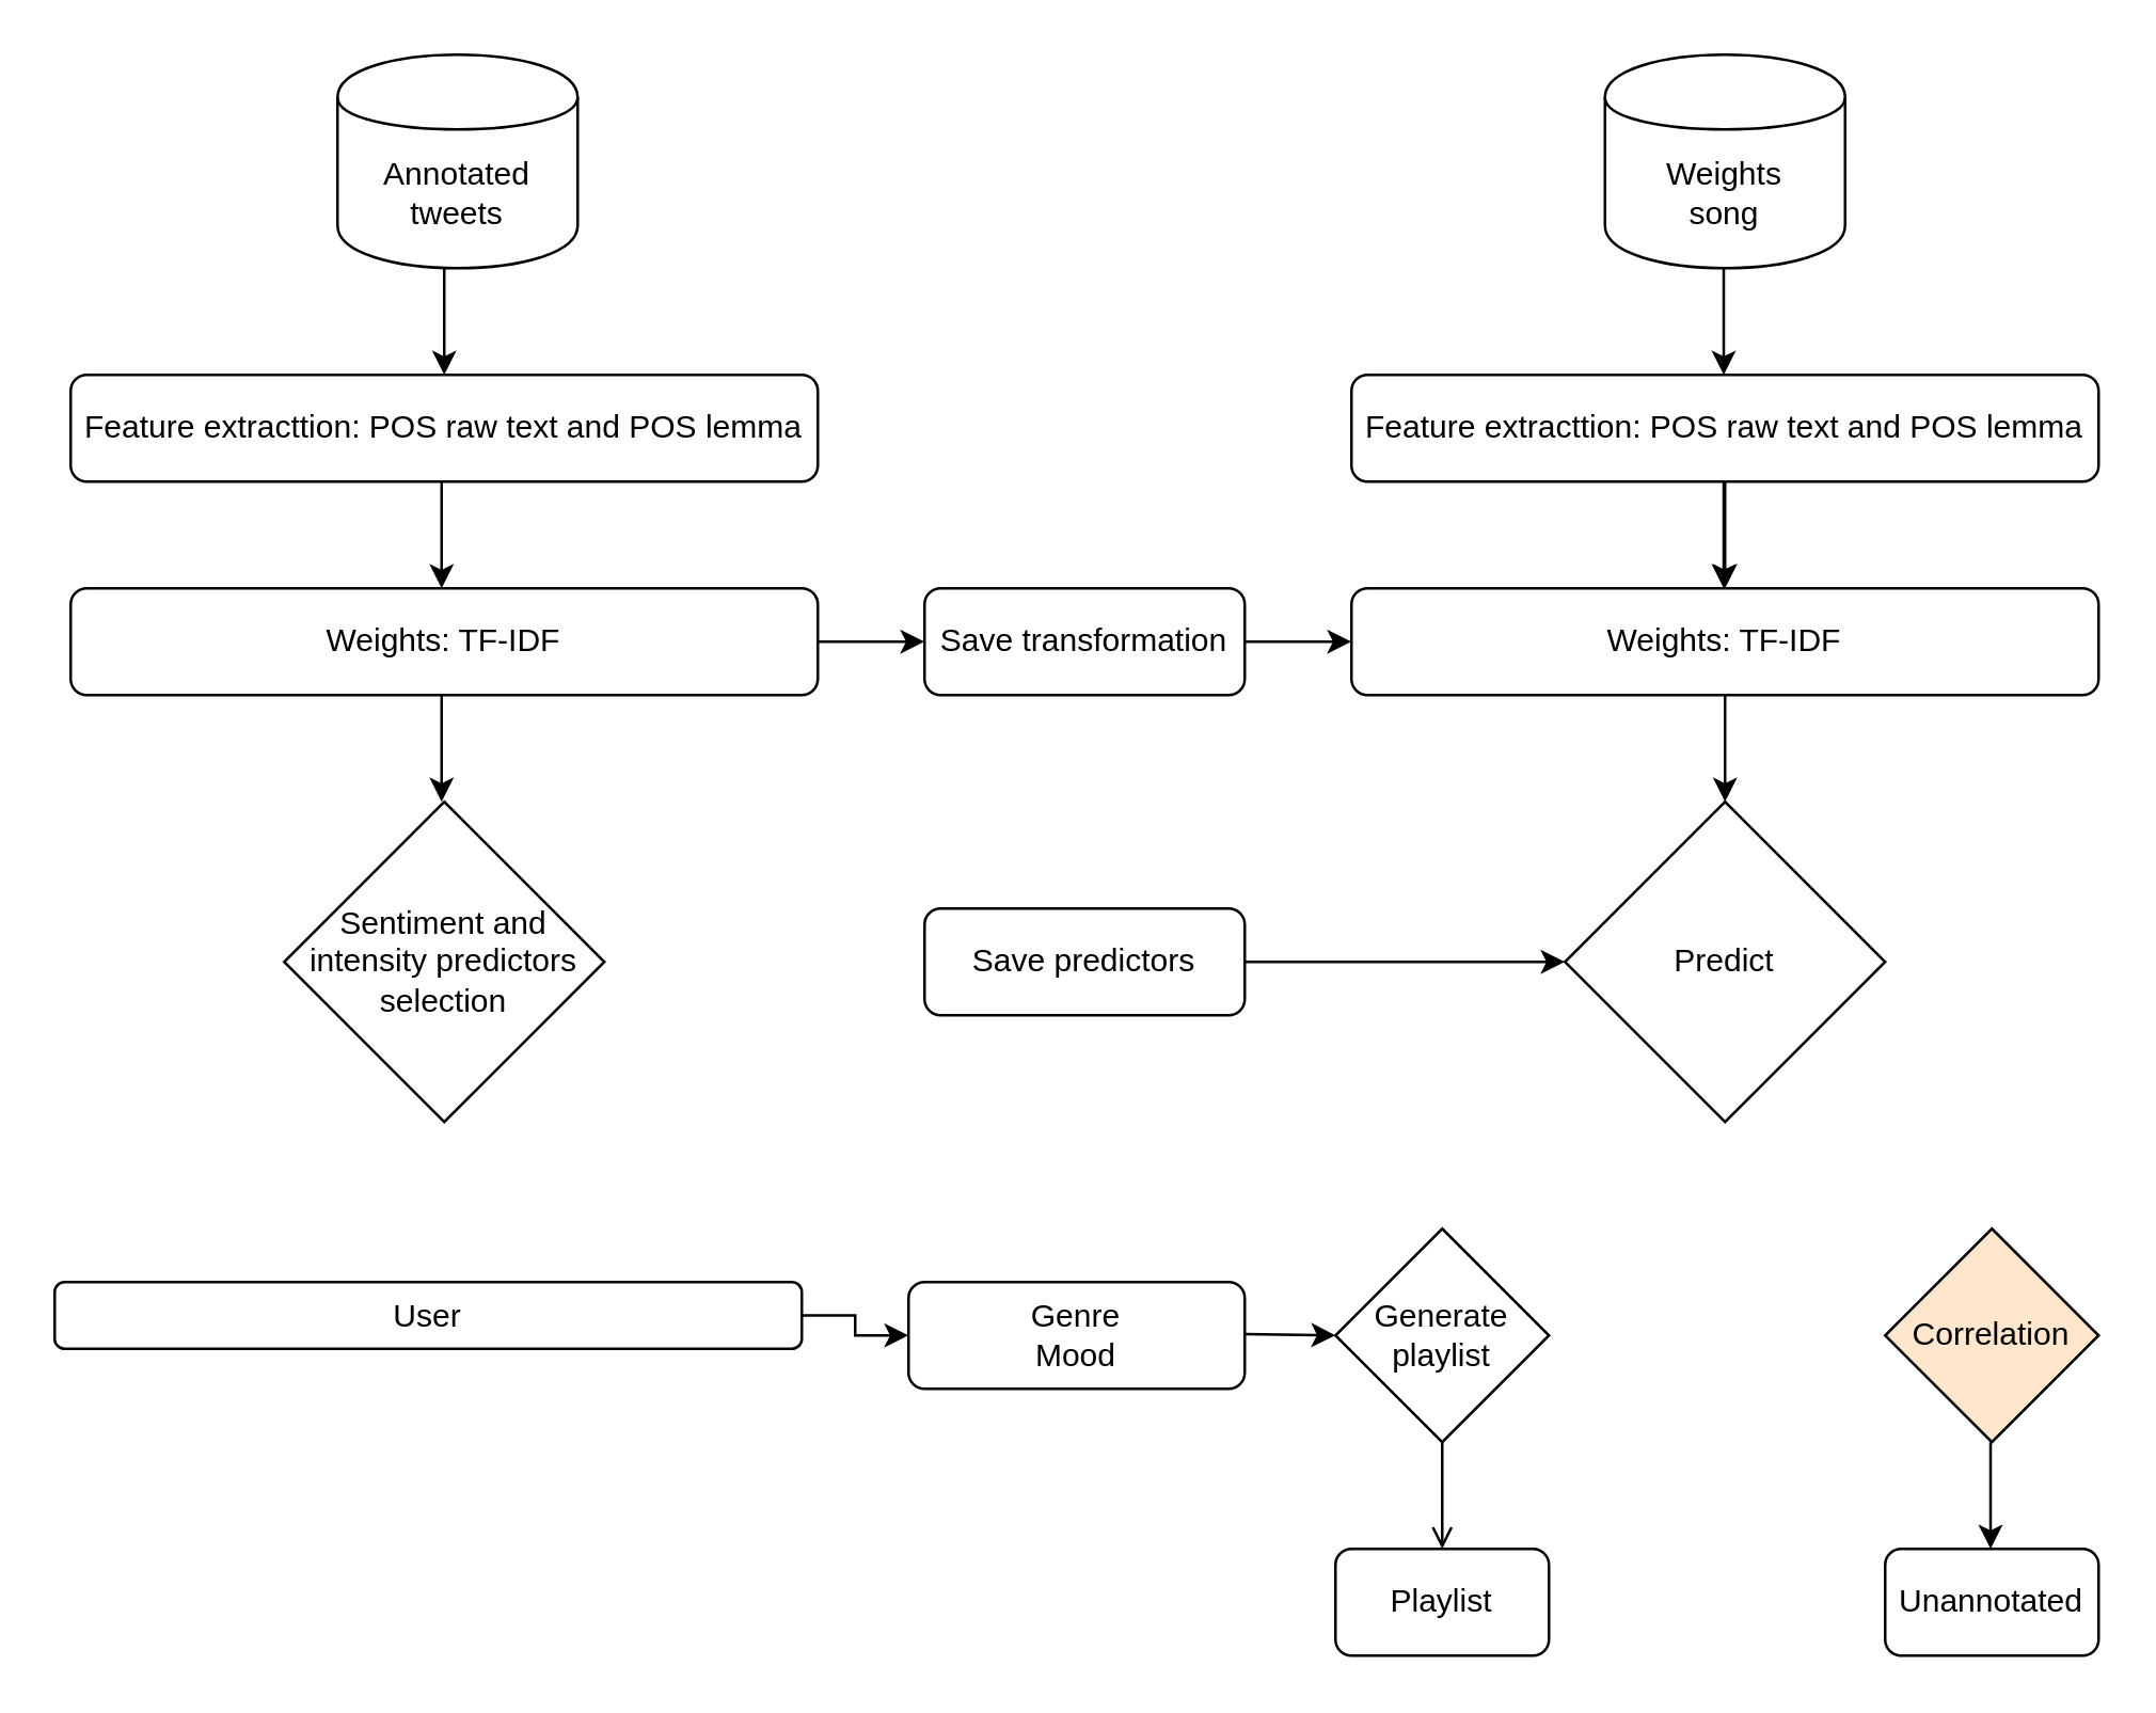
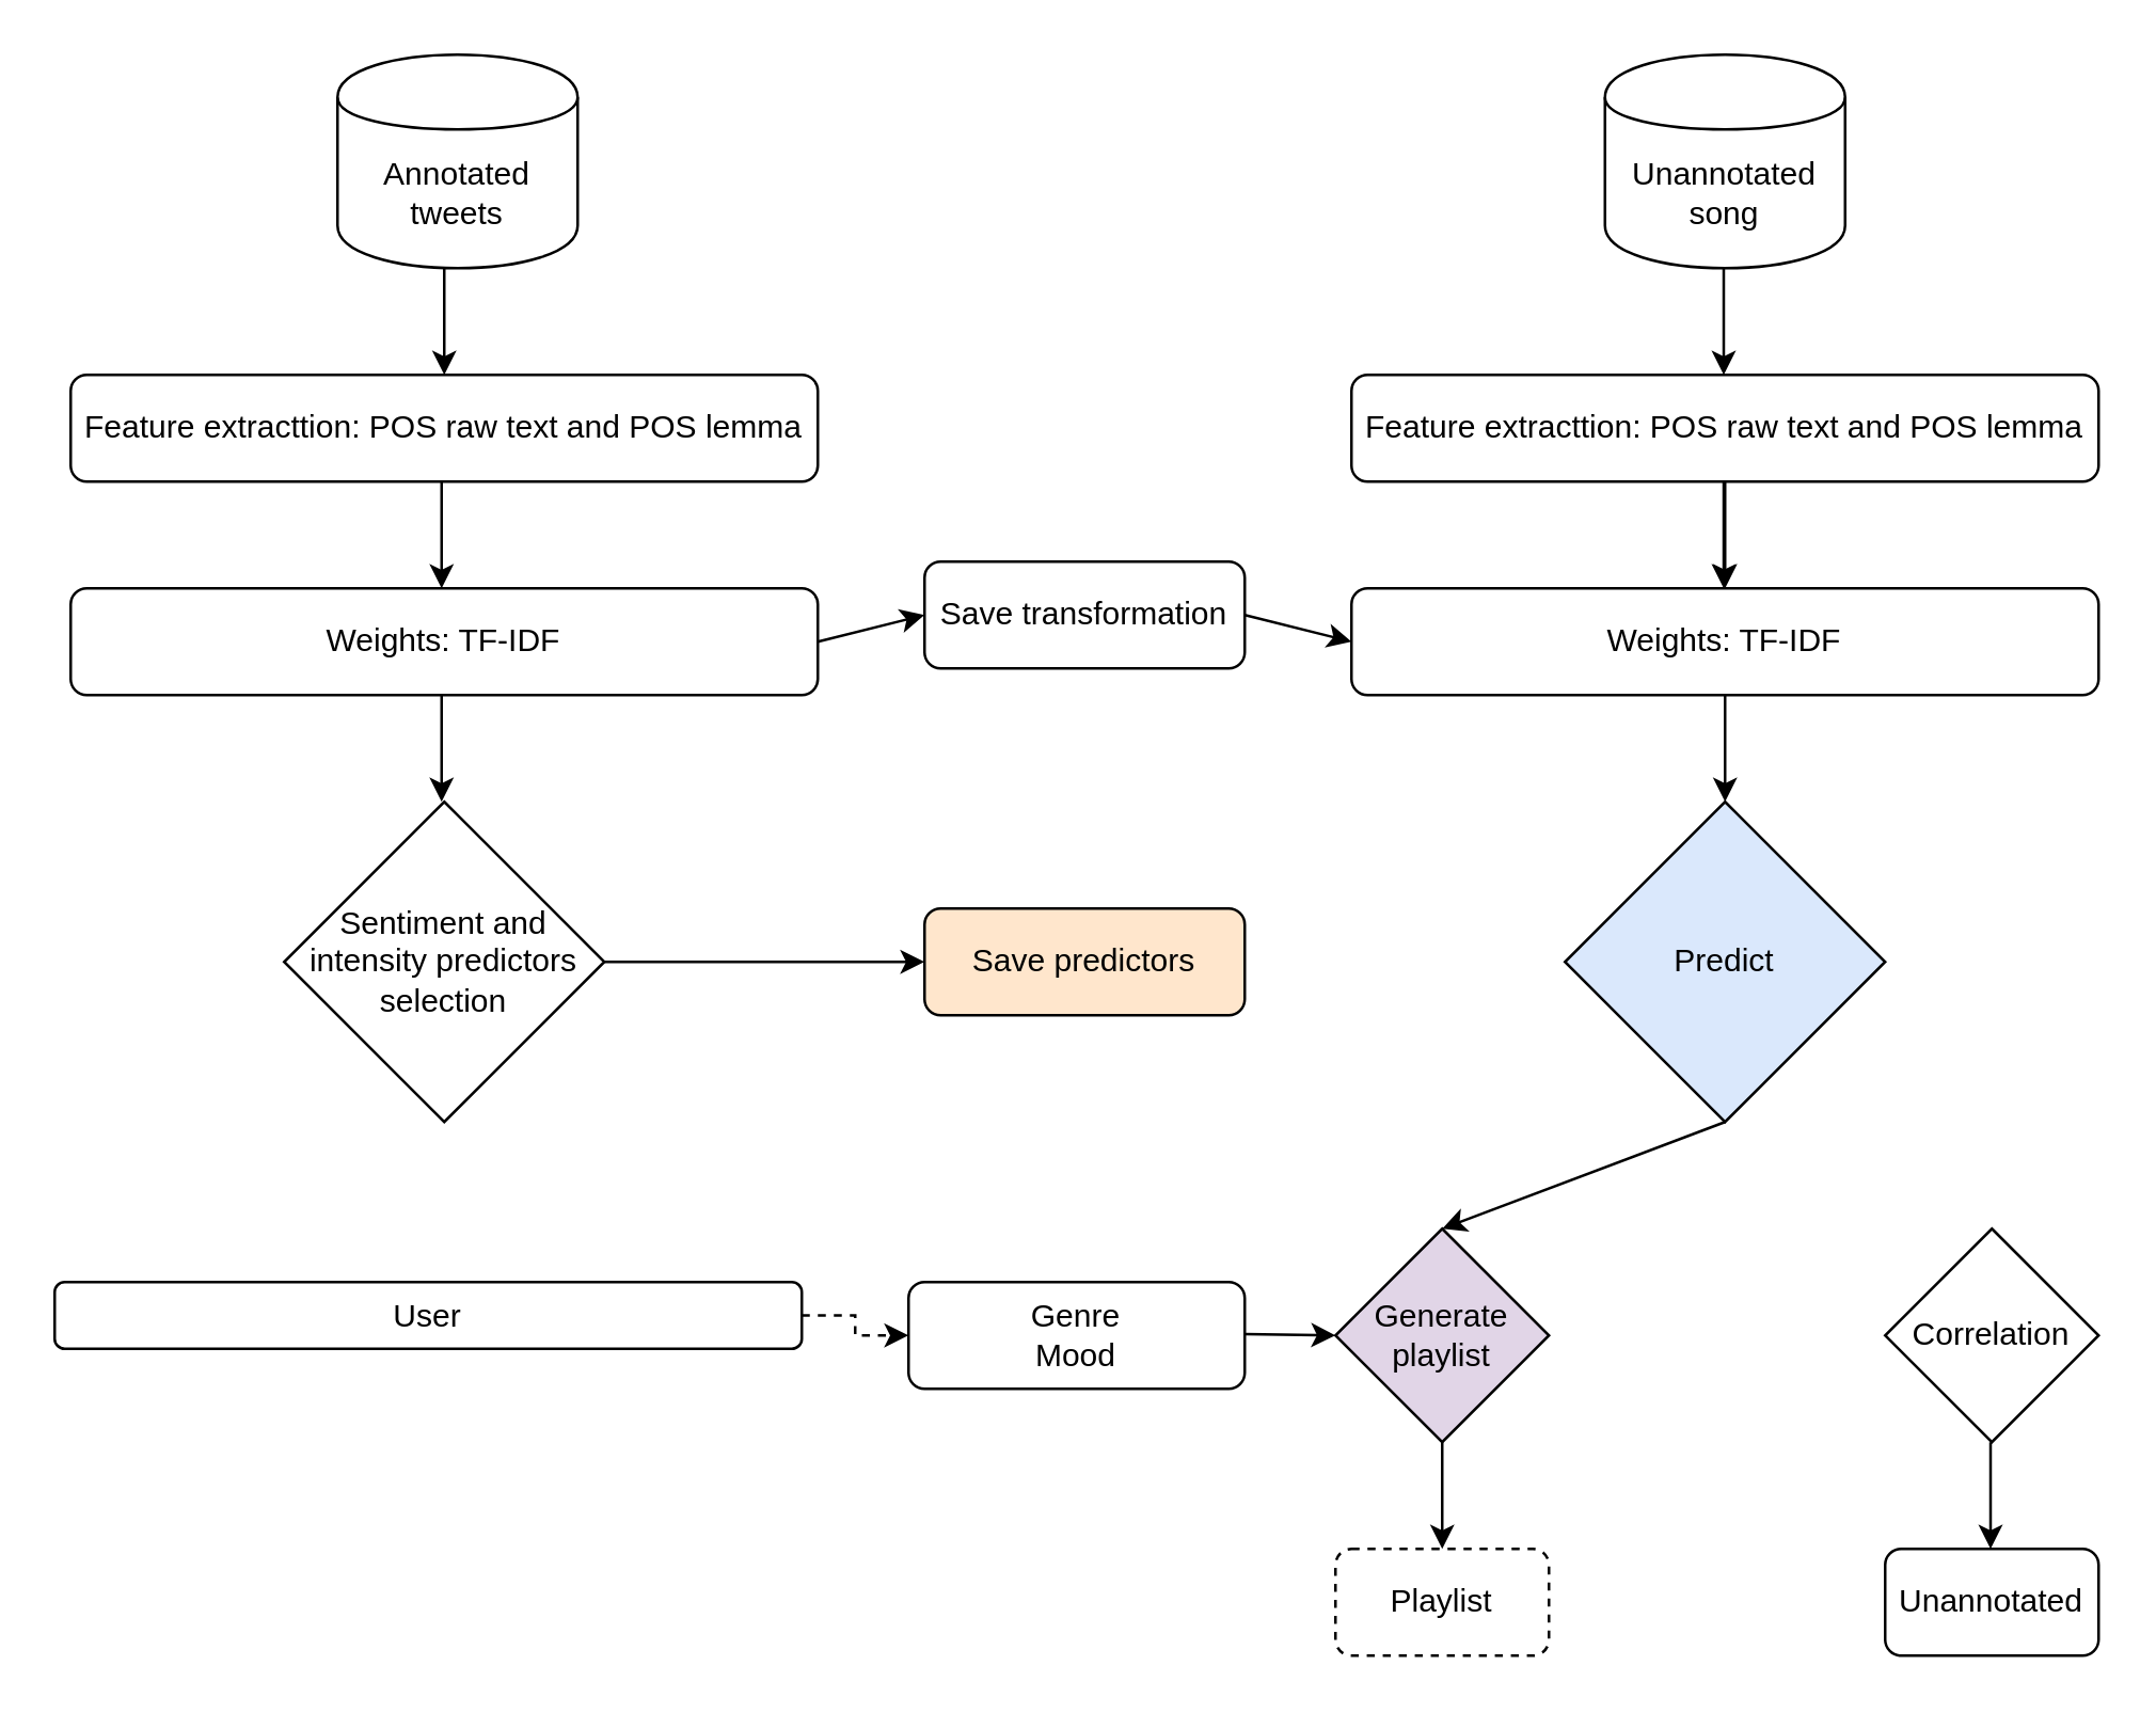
  <mxCell id="0" />
  <mxCell id="1" parent="0" />
  <mxCell id="2" value="Feature extracttion: POS raw text and POS lemma" style="rounded=1;whiteSpace=wrap;html=1;fontSize=12;glass=0;strokeWidth=1;shadow=0;" parent="1" vertex="1"><mxGeometry x="26" y="140" width="280" height="40" as="geometry" /></mxCell>
  <mxCell id="3" value="Annotated tweets" style="shape=cylinder;whiteSpace=wrap;html=1;boundedLbl=1;backgroundOutline=1;" parent="1" vertex="1"><mxGeometry x="126" y="20" width="90" height="80" as="geometry" /></mxCell>
  <mxCell id="4" value="Weights: TF-IDF" style="rounded=1;whiteSpace=wrap;html=1;fontSize=12;glass=0;strokeWidth=1;shadow=0;" parent="1" vertex="1"><mxGeometry x="26" y="220" width="280" height="40" as="geometry" /></mxCell>
  <mxCell id="5" value="Sentiment and intensity predictors selection" style="rhombus;whiteSpace=wrap;html=1;" parent="1" vertex="1"><mxGeometry x="106" y="300" width="120" height="120" as="geometry" /></mxCell>
- <mxCell id="6" value="Save transformation" style="rounded=1;whiteSpace=wrap;html=1;" parent="1" vertex="1"><mxGeometry x="346" y="220" width="120" height="40" as="geometry" /></mxCell>
+ <mxCell id="6" value="Save transformation" style="rounded=1;whiteSpace=wrap;html=1;" parent="1" vertex="1"><mxGeometry x="346" y="210" width="120" height="40" as="geometry" /></mxCell>
  <mxCell id="7" value="" style="endArrow=classic;html=1;entryX=0;entryY=0.5;entryDx=0;entryDy=0;exitX=1;exitY=0.5;exitDx=0;exitDy=0;" parent="1" source="4" target="6" edge="1"><mxGeometry width="50" height="50" relative="1" as="geometry"><mxPoint x="397" y="250" as="sourcePoint" /><mxPoint x="447" y="200" as="targetPoint" /></mxGeometry></mxCell>
- <mxCell id="8" value="Save predictors" style="rounded=1;whiteSpace=wrap;html=1;" parent="1" vertex="1"><mxGeometry x="346" y="340" width="120" height="40" as="geometry" /></mxCell>
- <mxCell id="9" value="Weights&lt;br&gt;song" style="shape=cylinder;whiteSpace=wrap;html=1;boundedLbl=1;backgroundOutline=1;" parent="1" vertex="1"><mxGeometry x="601" y="20" width="90" height="80" as="geometry" /></mxCell>
+ <mxCell id="8" value="Save predictors" style="rounded=1;whiteSpace=wrap;html=1;fillColor=#ffe6cc;" parent="1" vertex="1"><mxGeometry x="346" y="340" width="120" height="40" as="geometry" /></mxCell>
+ <mxCell id="9" value="Unannotated&lt;br&gt;song" style="shape=cylinder;whiteSpace=wrap;html=1;boundedLbl=1;backgroundOutline=1;" parent="1" vertex="1"><mxGeometry x="601" y="20" width="90" height="80" as="geometry" /></mxCell>
  <mxCell id="10" value="" style="edgeStyle=orthogonalEdgeStyle;rounded=0;orthogonalLoop=1;jettySize=auto;html=1;" parent="1" source="11" target="18" edge="1"><mxGeometry relative="1" as="geometry" /></mxCell>
  <mxCell id="11" value="Feature extracttion: POS raw text and POS lemma" style="rounded=1;whiteSpace=wrap;html=1;fontSize=12;glass=0;strokeWidth=1;shadow=0;" parent="1" vertex="1"><mxGeometry x="506" y="140" width="280" height="40" as="geometry" /></mxCell>
  <mxCell id="12" value="" style="endArrow=classic;html=1;entryX=0;entryY=0.5;entryDx=0;entryDy=0;exitX=1;exitY=0.5;exitDx=0;exitDy=0;" parent="1" source="18" edge="1"><mxGeometry width="50" height="50" relative="1" as="geometry"><mxPoint x="596" y="240" as="sourcePoint" /><mxPoint x="626" y="239.5" as="targetPoint" /></mxGeometry></mxCell>
  <mxCell id="13" value="Genre&lt;br&gt;Mood" style="rounded=1;whiteSpace=wrap;html=1;" parent="1" vertex="1"><mxGeometry x="340" y="480" width="126" height="40" as="geometry" /></mxCell>
- <mxCell id="14" value="Generate playlist" style="rhombus;whiteSpace=wrap;html=1;" parent="1" vertex="1"><mxGeometry x="500" y="460" width="80" height="80" as="geometry" /></mxCell>
+ <mxCell id="14" value="Generate playlist" style="rhombus;whiteSpace=wrap;html=1;fillColor=#e1d5e7;" parent="1" vertex="1"><mxGeometry x="500" y="460" width="80" height="80" as="geometry" /></mxCell>
  <mxCell id="15" value="" style="endArrow=classic;html=1;" parent="1" target="2" edge="1"><mxGeometry width="50" height="50" relative="1" as="geometry"><mxPoint x="166" y="100" as="sourcePoint" /><mxPoint x="216" y="50" as="targetPoint" /></mxGeometry></mxCell>
  <mxCell id="16" value="" style="endArrow=classic;html=1;" parent="1" edge="1"><mxGeometry width="50" height="50" relative="1" as="geometry"><mxPoint x="165" y="180" as="sourcePoint" /><mxPoint x="165" y="220" as="targetPoint" /></mxGeometry></mxCell>
  <mxCell id="17" value="" style="endArrow=classic;html=1;" parent="1" edge="1"><mxGeometry width="50" height="50" relative="1" as="geometry"><mxPoint x="165" y="260" as="sourcePoint" /><mxPoint x="165" y="300" as="targetPoint" /></mxGeometry></mxCell>
  <mxCell id="18" value="Weights: TF-IDF" style="rounded=1;whiteSpace=wrap;html=1;fontSize=12;glass=0;strokeWidth=1;shadow=0;" parent="1" vertex="1"><mxGeometry x="506" y="220" width="280" height="40" as="geometry" /></mxCell>
  <mxCell id="19" value="" style="endArrow=classic;html=1;entryX=0;entryY=0.5;entryDx=0;entryDy=0;exitX=1;exitY=0.5;exitDx=0;exitDy=0;" parent="1" source="6" target="18" edge="1"><mxGeometry width="50" height="50" relative="1" as="geometry"><mxPoint x="466" y="240" as="sourcePoint" /><mxPoint x="626" y="239.5" as="targetPoint" /></mxGeometry></mxCell>
  <mxCell id="20" value="" style="endArrow=classic;html=1;" parent="1" edge="1"><mxGeometry width="50" height="50" relative="1" as="geometry"><mxPoint x="645.5" y="100" as="sourcePoint" /><mxPoint x="645.5" y="140" as="targetPoint" /></mxGeometry></mxCell>
  <mxCell id="21" value="" style="endArrow=classic;html=1;" parent="1" edge="1"><mxGeometry width="50" height="50" relative="1" as="geometry"><mxPoint x="645.5" y="180" as="sourcePoint" /><mxPoint x="645.5" y="220" as="targetPoint" /></mxGeometry></mxCell>
- <mxCell id="23" value="" style="endArrow=classic;html=1;entryX=0;entryY=0.5;entryDx=0;entryDy=0;exitX=1;exitY=0.5;exitDx=0;exitDy=0;" parent="1" source="8" target="32" edge="1"><mxGeometry width="50" height="50" relative="1" as="geometry"><mxPoint x="466" y="339.5" as="sourcePoint" /><mxPoint x="606" y="372.5" as="targetPoint" /></mxGeometry></mxCell>
+ <mxCell id="22" value="" style="endArrow=classic;html=1;entryX=0;entryY=0.5;entryDx=0;entryDy=0;exitX=1;exitY=0.5;exitDx=0;exitDy=0;" parent="1" source="5" target="8" edge="1"><mxGeometry width="50" height="50" relative="1" as="geometry"><mxPoint x="206" y="330" as="sourcePoint" /><mxPoint x="206" y="370" as="targetPoint" /></mxGeometry></mxCell>
  <mxCell id="24" value="" style="endArrow=classic;html=1;entryX=0.5;entryY=0;entryDx=0;entryDy=0;exitX=0.5;exitY=1;exitDx=0;exitDy=0;" parent="1" source="18" target="32" edge="1"><mxGeometry width="50" height="50" relative="1" as="geometry"><mxPoint x="636" y="260" as="sourcePoint" /><mxPoint x="651.5" y="315" as="targetPoint" /></mxGeometry></mxCell>
  <mxCell id="25" value="" style="endArrow=classic;html=1;entryX=0;entryY=0.5;entryDx=0;entryDy=0;" parent="1" target="14" edge="1"><mxGeometry width="50" height="50" relative="1" as="geometry"><mxPoint x="466" y="499.5" as="sourcePoint" /><mxPoint x="600" y="500" as="targetPoint" /></mxGeometry></mxCell>
- <mxCell id="26" style="edgeStyle=orthogonalEdgeStyle;rounded=0;orthogonalLoop=1;jettySize=auto;html=1;exitX=1;exitY=0.5;exitDx=0;exitDy=0;" parent="1" source="27" target="13" edge="1"><mxGeometry relative="1" as="geometry" /></mxCell>
+ <mxCell id="26" style="edgeStyle=orthogonalEdgeStyle;rounded=0;orthogonalLoop=1;jettySize=auto;html=1;exitX=1;exitY=0.5;exitDx=0;exitDy=0;dashed=1;" parent="1" source="27" target="13" edge="1"><mxGeometry relative="1" as="geometry" /></mxCell>
  <mxCell id="27" value="User" style="rounded=1;whiteSpace=wrap;html=1;" parent="1" vertex="1"><mxGeometry x="20" y="480" width="280" height="25" as="geometry" /></mxCell>
- <mxCell id="28" value="Correlation" style="rhombus;whiteSpace=wrap;html=1;fillColor=#ffe6cc;" parent="1" vertex="1"><mxGeometry x="706" y="460" width="80" height="80" as="geometry" /></mxCell>
- <mxCell id="29" value="Playlist" style="rounded=1;whiteSpace=wrap;html=1;" parent="1" vertex="1"><mxGeometry x="500" y="580" width="80" height="40" as="geometry" /></mxCell>
- <mxCell id="30" value="" style="endArrow=open;html=1;entryX=0.5;entryY=0;entryDx=0;entryDy=0;exitX=0.5;exitY=1;exitDx=0;exitDy=0;" parent="1" source="14" target="29" edge="1"><mxGeometry width="50" height="50" relative="1" as="geometry"><mxPoint x="600" y="549" as="sourcePoint" /><mxPoint x="674" y="549.5" as="targetPoint" /></mxGeometry></mxCell>
- <mxCell id="32" value="Predict" style="rhombus;whiteSpace=wrap;html=1;" parent="1" vertex="1"><mxGeometry x="586" y="300" width="120" height="120" as="geometry" /></mxCell>
+ <mxCell id="28" value="Correlation" style="rhombus;whiteSpace=wrap;html=1;" parent="1" vertex="1"><mxGeometry x="706" y="460" width="80" height="80" as="geometry" /></mxCell>
+ <mxCell id="29" value="Playlist" style="rounded=1;whiteSpace=wrap;html=1;dashed=1;" parent="1" vertex="1"><mxGeometry x="500" y="580" width="80" height="40" as="geometry" /></mxCell>
+ <mxCell id="30" value="" style="endArrow=classic;html=1;entryX=0.5;entryY=0;entryDx=0;entryDy=0;exitX=0.5;exitY=1;exitDx=0;exitDy=0;" parent="1" source="14" target="29" edge="1"><mxGeometry width="50" height="50" relative="1" as="geometry"><mxPoint x="600" y="549" as="sourcePoint" /><mxPoint x="674" y="549.5" as="targetPoint" /></mxGeometry></mxCell>
+ <mxCell id="31" value="" style="endArrow=classic;html=1;entryX=0.5;entryY=0;entryDx=0;entryDy=0;exitX=0.5;exitY=1;exitDx=0;exitDy=0;" parent="1" source="32" target="14" edge="1"><mxGeometry width="50" height="50" relative="1" as="geometry"><mxPoint x="646" y="440" as="sourcePoint" /><mxPoint x="756" y="450" as="targetPoint" /></mxGeometry></mxCell>
+ <mxCell id="32" value="Predict" style="rhombus;whiteSpace=wrap;html=1;fillColor=#dae8fc;" parent="1" vertex="1"><mxGeometry x="586" y="300" width="120" height="120" as="geometry" /></mxCell>
  <mxCell id="33" value="Unannotated" style="rounded=1;whiteSpace=wrap;html=1;" vertex="1" parent="1"><mxGeometry x="706" y="580" width="80" height="40" as="geometry" /></mxCell>
  <mxCell id="34" value="" style="endArrow=classic;html=1;entryX=0.5;entryY=0;entryDx=0;entryDy=0;exitX=0.5;exitY=1;exitDx=0;exitDy=0;" edge="1" parent="1"><mxGeometry width="50" height="50" relative="1" as="geometry"><mxPoint x="745.5" y="540" as="sourcePoint" /><mxPoint x="745.5" y="580" as="targetPoint" /></mxGeometry></mxCell>
